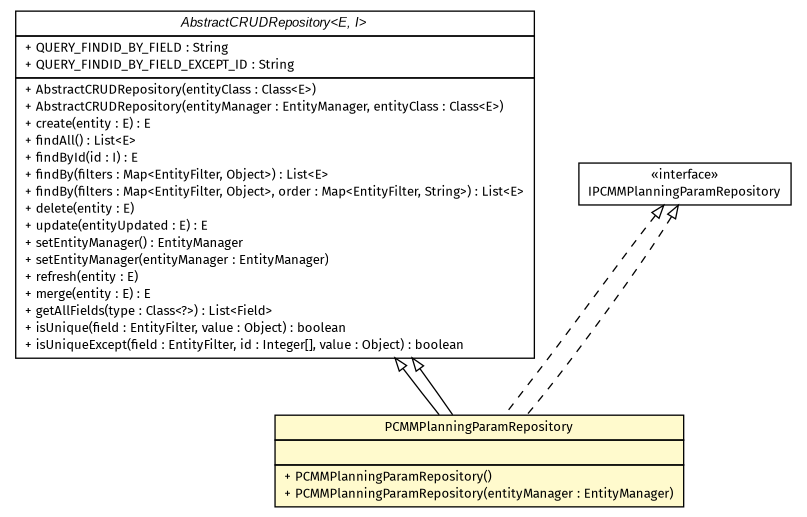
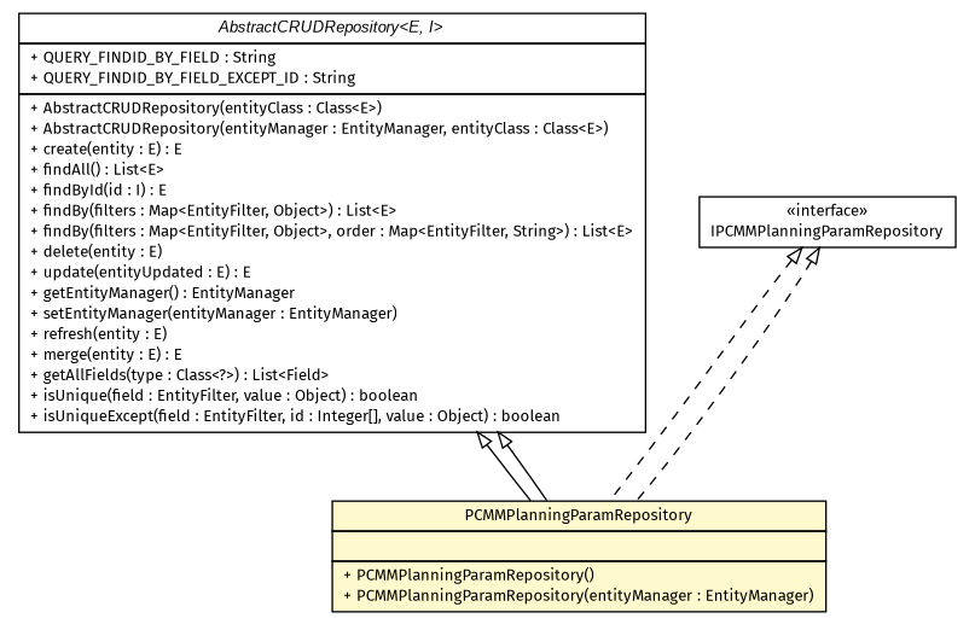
  digraph {
    nodesep=0.25
    ranksep=0.5
    fontname="Fira Sans"
    node [fontcolor=black fontname="Fira Sans" fontsize=10.0 shape=plaintext]
    edge [arrowtail=empty dir=back fontname="Fira Sans" fontsize=10 headport=p labelfontname=arial labelfontsize=10 tailport=p]
-   n1 [label=<<table title="gov.sandia.cf.dao.AbstractCRUDRepository" border="0" cellborder="1" cellspacing="0" cellpadding="2" port="p" href="../AbstractCRUDRepository.html"> 		<tr><td><table border="0" cellspacing="0" cellpadding="1"> <tr><td align="center" balign="center"><font face="arial italic"> AbstractCRUDRepository&lt;E, I&gt; </font></td></tr> 		</table></td></tr> 		<tr><td><table border="0" cellspacing="0" cellpadding="1"> <tr><td align="left" balign="left"> + QUERY_FINDID_BY_FIELD : String </td></tr> <tr><td align="left" balign="left"> + QUERY_FINDID_BY_FIELD_EXCEPT_ID : String </td></tr> 		</table></td></tr> 		<tr><td><table border="0" cellspacing="0" cellpadding="1"> <tr><td align="left" balign="left"> + AbstractCRUDRepository(entityClass : Class&lt;E&gt;) </td></tr> <tr><td align="left" balign="left"> + AbstractCRUDRepository(entityManager : EntityManager, entityClass : Class&lt;E&gt;) </td></tr> <tr><td align="left" balign="left"> + create(entity : E) : E </td></tr> <tr><td align="left" balign="left"> + findAll() : List&lt;E&gt; </td></tr> <tr><td align="left" balign="left"> + findById(id : I) : E </td></tr> <tr><td align="left" balign="left"> + findBy(filters : Map&lt;EntityFilter, Object&gt;) : List&lt;E&gt; </td></tr> <tr><td align="left" balign="left"> + findBy(filters : Map&lt;EntityFilter, Object&gt;, order : Map&lt;EntityFilter, String&gt;) : List&lt;E&gt; </td></tr> <tr><td align="left" balign="left"> + delete(entity : E) </td></tr> <tr><td align="left" balign="left"> + update(entityUpdated : E) : E </td></tr> <tr><td align="left" balign="left"> + setEntityManager() : EntityManager </td></tr> <tr><td align="left" balign="left"> + setEntityManager(entityManager : EntityManager) </td></tr> <tr><td align="left" balign="left"> + refresh(entity : E) </td></tr> <tr><td align="left" balign="left"> + merge(entity : E) : E </td></tr> <tr><td align="left" balign="left"> + getAllFields(type : Class&lt;?&gt;) : List&lt;Field&gt; </td></tr> <tr><td align="left" balign="left"> + isUnique(field : EntityFilter, value : Object) : boolean </td></tr> <tr><td align="left" balign="left"> + isUniqueExcept(field : EntityFilter, id : Integer[], value : Object) : boolean </td></tr> 		</table></td></tr> 		</table>>]
+   n1 [label=<<table title="gov.sandia.cf.dao.AbstractCRUDRepository" border="0" cellborder="1" cellspacing="0" cellpadding="2" port="p" href="../AbstractCRUDRepository.html"> 		<tr><td><table border="0" cellspacing="0" cellpadding="1"> <tr><td align="center" balign="center"><font face="arial italic"> AbstractCRUDRepository&lt;E, I&gt; </font></td></tr> 		</table></td></tr> 		<tr><td><table border="0" cellspacing="0" cellpadding="1"> <tr><td align="left" balign="left"> + QUERY_FINDID_BY_FIELD : String </td></tr> <tr><td align="left" balign="left"> + QUERY_FINDID_BY_FIELD_EXCEPT_ID : String </td></tr> 		</table></td></tr> 		<tr><td><table border="0" cellspacing="0" cellpadding="1"> <tr><td align="left" balign="left"> + AbstractCRUDRepository(entityClass : Class&lt;E&gt;) </td></tr> <tr><td align="left" balign="left"> + AbstractCRUDRepository(entityManager : EntityManager, entityClass : Class&lt;E&gt;) </td></tr> <tr><td align="left" balign="left"> + create(entity : E) : E </td></tr> <tr><td align="left" balign="left"> + findAll() : List&lt;E&gt; </td></tr> <tr><td align="left" balign="left"> + findById(id : I) : E </td></tr> <tr><td align="left" balign="left"> + findBy(filters : Map&lt;EntityFilter, Object&gt;) : List&lt;E&gt; </td></tr> <tr><td align="left" balign="left"> + findBy(filters : Map&lt;EntityFilter, Object&gt;, order : Map&lt;EntityFilter, String&gt;) : List&lt;E&gt; </td></tr> <tr><td align="left" balign="left"> + delete(entity : E) </td></tr> <tr><td align="left" balign="left"> + update(entityUpdated : E) : E </td></tr> <tr><td align="left" balign="left"> + getEntityManager() : EntityManager </td></tr> <tr><td align="left" balign="left"> + setEntityManager(entityManager : EntityManager) </td></tr> <tr><td align="left" balign="left"> + refresh(entity : E) </td></tr> <tr><td align="left" balign="left"> + merge(entity : E) : E </td></tr> <tr><td align="left" balign="left"> + getAllFields(type : Class&lt;?&gt;) : List&lt;Field&gt; </td></tr> <tr><td align="left" balign="left"> + isUnique(field : EntityFilter, value : Object) : boolean </td></tr> <tr><td align="left" balign="left"> + isUniqueExcept(field : EntityFilter, id : Integer[], value : Object) : boolean </td></tr> 		</table></td></tr> 		</table>>]
    n2 [label=<<table title="gov.sandia.cf.dao.impl.PCMMPlanningParamRepository" border="0" cellborder="1" cellspacing="0" cellpadding="2" port="p" bgcolor="lemonChiffon" href="./PCMMPlanningParamRepository.html"> 		<tr><td><table border="0" cellspacing="0" cellpadding="1"> <tr><td align="center" balign="center"> PCMMPlanningParamRepository </td></tr> 		</table></td></tr> 		<tr><td><table border="0" cellspacing="0" cellpadding="1"> <tr><td align="left" balign="left">  </td></tr> 		</table></td></tr> 		<tr><td><table border="0" cellspacing="0" cellpadding="1"> <tr><td align="left" balign="left"> + PCMMPlanningParamRepository() </td></tr> <tr><td align="left" balign="left"> + PCMMPlanningParamRepository(entityManager : EntityManager) </td></tr> 		</table></td></tr> 		</table>>]
    n3 [label=<<table title="gov.sandia.cf.dao.IPCMMPlanningParamRepository" border="0" cellborder="1" cellspacing="0" cellpadding="2" port="p" href="../IPCMMPlanningParamRepository.html"> 		<tr><td><table border="0" cellspacing="0" cellpadding="1"> <tr><td align="center" balign="center"> &#171;interface&#187; </td></tr> <tr><td align="center" balign="center"> IPCMMPlanningParamRepository </td></tr> 		</table></td></tr> 		</table>>]
    n1 -> n2
    n1 -> n2
    n3 -> n2 [style=dashed]
    n3 -> n2 [style=dashed]
  }
